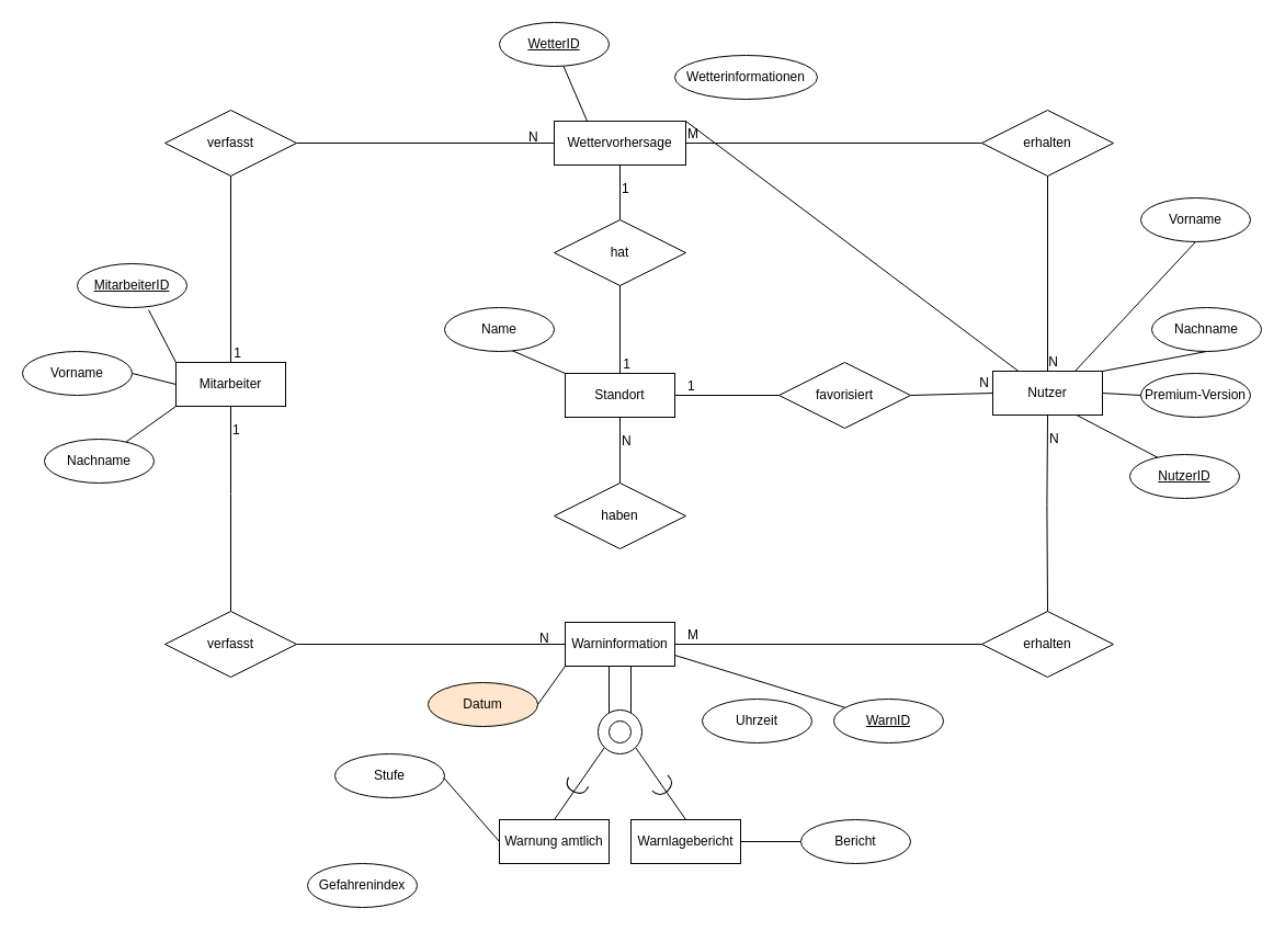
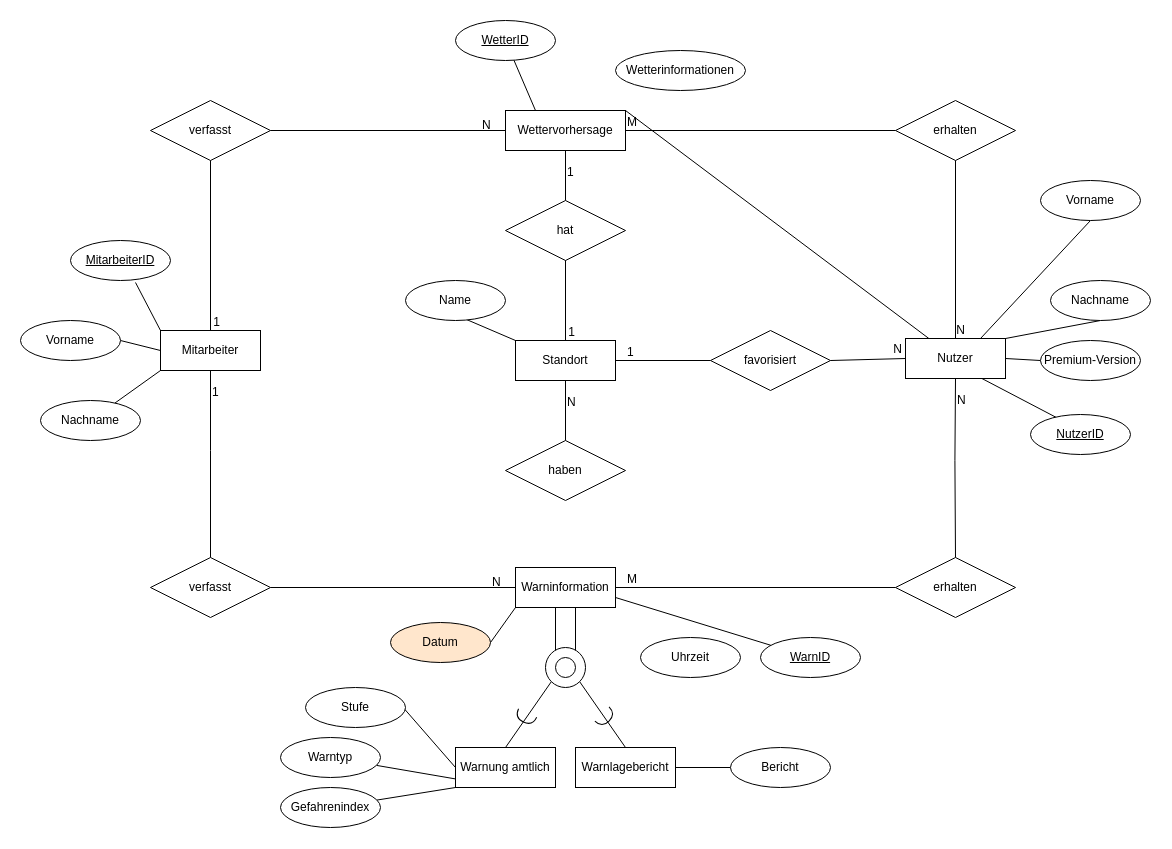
  <mxCell id="0" />
  <mxCell id="1" parent="0" />
  <mxCell id="2" value="" style="shape=partialRectangle;whiteSpace=wrap;html=1;left=0;right=0;fillColor=none;strokeColor=default;fontFamily=Helvetica;fontSize=12;fontColor=default;rotation=90;" vertex="1" parent="1"><mxGeometry x="540" y="622" width="50" height="20" as="geometry" /></mxCell>
  <mxCell id="3" value="" style="endArrow=none;html=1;rounded=0;entryX=0.5;entryY=0;entryDx=0;entryDy=0;exitX=0.5;exitY=1;exitDx=0;exitDy=0;" edge="1" parent="1" source="29" target="57"><mxGeometry relative="1" as="geometry"><mxPoint x="230" y="420" as="sourcePoint" /><mxPoint x="210" y="470" as="targetPoint" /><Array as="points"><mxPoint x="210" y="450" /></Array></mxGeometry></mxCell>
  <mxCell id="4" value="1" style="resizable=0;html=1;align=left;verticalAlign=bottom;" connectable="0" vertex="1" parent="3"><mxGeometry x="-1" relative="1" as="geometry"><mxPoint y="30" as="offset" /></mxGeometry></mxCell>
  <mxCell id="5" value="" style="endArrow=none;html=1;rounded=0;entryX=0.5;entryY=0;entryDx=0;entryDy=0;exitX=1;exitY=1;exitDx=0;exitDy=0;" edge="1" parent="1" source="7" target="34"><mxGeometry relative="1" as="geometry"><mxPoint x="570" y="667" as="sourcePoint" /><mxPoint x="670" y="427" as="targetPoint" /><Array as="points" /></mxGeometry></mxCell>
  <mxCell id="6" value="" style="endArrow=none;html=1;rounded=0;entryX=0.5;entryY=0;entryDx=0;entryDy=0;exitX=0;exitY=1;exitDx=0;exitDy=0;" edge="1" parent="1" source="7" target="25"><mxGeometry relative="1" as="geometry"><mxPoint x="530" y="667" as="sourcePoint" /><mxPoint x="590" y="687" as="targetPoint" /></mxGeometry></mxCell>
  <mxCell id="7" value="" style="ellipse;whiteSpace=wrap;html=1;aspect=fixed;" vertex="1" parent="1"><mxGeometry x="545" y="647" width="40" height="40" as="geometry" /></mxCell>
  <mxCell id="8" value="" style="ellipse;whiteSpace=wrap;html=1;aspect=fixed;" vertex="1" parent="1"><mxGeometry x="555" y="657" width="20" height="20" as="geometry" /></mxCell>
  <mxCell id="9" style="orthogonalLoop=1;jettySize=auto;html=1;exitX=0;exitY=0;exitDx=0;exitDy=0;entryX=1;entryY=1;entryDx=0;entryDy=0;fontFamily=Helvetica;fontSize=12;fontColor=default;startArrow=none;startFill=0;endArrow=none;endFill=0;rounded=0;strokeColor=default;" edge="1" parent="1" source="13" target="14"><mxGeometry relative="1" as="geometry" /></mxCell>
  <mxCell id="10" style="edgeStyle=none;rounded=0;orthogonalLoop=1;jettySize=auto;html=1;exitX=1;exitY=0;exitDx=0;exitDy=0;entryX=0.5;entryY=1;entryDx=0;entryDy=0;strokeColor=default;fontFamily=Helvetica;fontSize=12;fontColor=default;startArrow=none;startFill=0;endArrow=none;endFill=0;" edge="1" parent="1" source="13" target="37"><mxGeometry relative="1" as="geometry" /></mxCell>
  <mxCell id="11" style="edgeStyle=none;rounded=0;orthogonalLoop=1;jettySize=auto;html=1;exitX=0.75;exitY=0;exitDx=0;exitDy=0;entryX=0.5;entryY=1;entryDx=0;entryDy=0;strokeColor=default;fontFamily=Helvetica;fontSize=12;fontColor=default;startArrow=none;startFill=0;endArrow=none;endFill=0;" edge="1" parent="1" source="13" target="15"><mxGeometry relative="1" as="geometry" /></mxCell>
  <mxCell id="12" style="edgeStyle=none;rounded=0;orthogonalLoop=1;jettySize=auto;html=1;exitX=1;exitY=0.5;exitDx=0;exitDy=0;entryX=0;entryY=0.5;entryDx=0;entryDy=0;strokeColor=default;fontFamily=Helvetica;fontSize=12;fontColor=default;startArrow=none;startFill=0;endArrow=none;endFill=0;" edge="1" parent="1" source="13" target="38"><mxGeometry relative="1" as="geometry" /></mxCell>
  <mxCell id="13" value="Nutzer" style="whiteSpace=wrap;html=1;align=center;" vertex="1" parent="1"><mxGeometry x="905" y="338" width="100" height="40" as="geometry" /></mxCell>
  <mxCell id="14" value="NutzerID" style="ellipse;whiteSpace=wrap;html=1;align=center;fontStyle=4;" vertex="1" parent="1"><mxGeometry x="1030" y="414" width="100" height="40" as="geometry" /></mxCell>
  <mxCell id="15" value="Vorname&lt;span style=&quot;caret-color: rgba(0, 0, 0, 0); color: rgba(0, 0, 0, 0); font-family: monospace; font-size: 0px; text-align: start;&quot;&gt;%3CmxGraphModel%3E%3Croot%3E%3CmxCell%20id%3D%220%22%2F%3E%3CmxCell%20id%3D%221%22%20parent%3D%220%22%2F%3E%3CmxCell%20id%3D%222%22%20value%3D%22%22%20style%3D%22shape%3DrequiredInterface%3Bhtml%3D1%3BverticalLabelPosition%3Dbottom%3Bsketch%3D0%3BstrokeColor%3Ddefault%3BfontFamily%3DHelvetica%3BfontSize%3D12%3BfontColor%3Ddefault%3BfillColor%3Ddefault%3Brotation%3D115%3B%22%20vertex%3D%221%22%20parent%3D%221%22%3E%3CmxGeometry%20x%3D%22530%22%20y%3D%22600%22%20width%3D%2210%22%20height%3D%2220%22%20as%3D%22geometry%22%2F%3E%3C%2FmxCell%3E%3C%2Froot%3E%3C%2FmxGraphModel%3E&lt;/span&gt;" style="ellipse;whiteSpace=wrap;html=1;align=center;" vertex="1" parent="1"><mxGeometry x="1040" y="180" width="100" height="40" as="geometry" /></mxCell>
  <mxCell id="16" style="edgeStyle=none;rounded=0;orthogonalLoop=1;jettySize=auto;html=1;exitX=0.25;exitY=0;exitDx=0;exitDy=0;strokeColor=default;fontFamily=Helvetica;fontSize=12;fontColor=default;startArrow=none;startFill=0;endArrow=none;endFill=0;" edge="1" parent="1" source="18" target="39"><mxGeometry relative="1" as="geometry"><mxPoint x="535" y="70" as="targetPoint" /></mxGeometry></mxCell>
  <mxCell id="17" style="edgeStyle=none;rounded=0;orthogonalLoop=1;jettySize=auto;html=1;exitX=1;exitY=0;exitDx=0;exitDy=0;strokeColor=default;fontFamily=Helvetica;fontSize=12;fontColor=default;startArrow=none;startFill=0;endArrow=none;endFill=0;" edge="1" parent="1" source="18" target="13"><mxGeometry relative="1" as="geometry" /></mxCell>
  <mxCell id="18" value="Wettervorhersage" style="whiteSpace=wrap;html=1;align=center;" vertex="1" parent="1"><mxGeometry x="505" y="110" width="120" height="40" as="geometry" /></mxCell>
  <mxCell id="19" style="edgeStyle=none;rounded=0;orthogonalLoop=1;jettySize=auto;html=1;exitX=1;exitY=0.75;exitDx=0;exitDy=0;strokeColor=default;fontFamily=Helvetica;fontSize=12;fontColor=default;startArrow=none;startFill=0;endArrow=none;endFill=0;" edge="1" parent="1" source="21" target="45"><mxGeometry relative="1" as="geometry" /></mxCell>
  <mxCell id="20" style="edgeStyle=none;rounded=0;orthogonalLoop=1;jettySize=auto;html=1;entryX=1;entryY=0.5;entryDx=0;entryDy=0;strokeColor=default;fontFamily=Helvetica;fontSize=12;fontColor=default;startArrow=none;startFill=0;endArrow=none;endFill=0;exitX=0;exitY=1;exitDx=0;exitDy=0;" edge="1" parent="1" source="21" target="46"><mxGeometry relative="1" as="geometry"><mxPoint x="510" y="610" as="sourcePoint" /></mxGeometry></mxCell>
  <mxCell id="21" value="Warninformation" style="whiteSpace=wrap;html=1;align=center;" vertex="1" parent="1"><mxGeometry x="515" y="567" width="100" height="40" as="geometry" /></mxCell>
+ <mxCell id="22" style="edgeStyle=none;rounded=0;orthogonalLoop=1;jettySize=auto;html=1;exitX=0.5;exitY=1;exitDx=0;exitDy=0;strokeColor=default;fontFamily=Helvetica;fontSize=12;fontColor=default;startArrow=none;startFill=0;endArrow=none;endFill=0;" edge="1" parent="1" source="25" target="51"><mxGeometry relative="1" as="geometry" /></mxCell>
  <mxCell id="23" style="edgeStyle=none;rounded=0;orthogonalLoop=1;jettySize=auto;html=1;exitX=0;exitY=0.5;exitDx=0;exitDy=0;entryX=1;entryY=0;entryDx=0;entryDy=0;strokeColor=default;fontFamily=Helvetica;fontSize=12;fontColor=default;startArrow=none;startFill=0;endArrow=none;endFill=0;" edge="1" parent="1" source="25" target="50"><mxGeometry relative="1" as="geometry" /></mxCell>
+ <mxCell id="24" style="edgeStyle=none;rounded=0;orthogonalLoop=1;jettySize=auto;html=1;exitX=0;exitY=1;exitDx=0;exitDy=0;strokeColor=default;fontFamily=Helvetica;fontSize=12;fontColor=default;startArrow=none;startFill=0;endArrow=none;endFill=0;" edge="1" parent="1" source="25" target="49"><mxGeometry relative="1" as="geometry" /></mxCell>
  <mxCell id="25" value="Warnung amtlich" style="whiteSpace=wrap;html=1;align=center;" vertex="1" parent="1"><mxGeometry x="455" y="747" width="100" height="40" as="geometry" /></mxCell>
  <mxCell id="26" style="edgeStyle=none;rounded=0;orthogonalLoop=1;jettySize=auto;html=1;exitX=0;exitY=0;exitDx=0;exitDy=0;entryX=0.65;entryY=1.05;entryDx=0;entryDy=0;entryPerimeter=0;strokeColor=default;fontFamily=Helvetica;fontSize=12;fontColor=default;startArrow=none;startFill=0;endArrow=none;endFill=0;" edge="1" parent="1" source="29" target="42"><mxGeometry relative="1" as="geometry" /></mxCell>
  <mxCell id="27" style="edgeStyle=none;rounded=0;orthogonalLoop=1;jettySize=auto;html=1;exitX=0;exitY=0.5;exitDx=0;exitDy=0;entryX=1;entryY=0.5;entryDx=0;entryDy=0;strokeColor=default;fontFamily=Helvetica;fontSize=12;fontColor=default;startArrow=none;startFill=0;endArrow=none;endFill=0;" edge="1" parent="1" source="29" target="44"><mxGeometry relative="1" as="geometry" /></mxCell>
  <mxCell id="28" style="edgeStyle=none;rounded=0;orthogonalLoop=1;jettySize=auto;html=1;exitX=0;exitY=1;exitDx=0;exitDy=0;strokeColor=default;fontFamily=Helvetica;fontSize=12;fontColor=default;startArrow=none;startFill=0;endArrow=none;endFill=0;" edge="1" parent="1" source="29" target="43"><mxGeometry relative="1" as="geometry" /></mxCell>
  <mxCell id="29" value="Mitarbeiter" style="whiteSpace=wrap;html=1;align=center;" vertex="1" parent="1"><mxGeometry x="160" y="330" width="100" height="40" as="geometry" /></mxCell>
  <mxCell id="30" style="edgeStyle=none;rounded=0;orthogonalLoop=1;jettySize=auto;html=1;exitX=0;exitY=0;exitDx=0;exitDy=0;entryX=0.61;entryY=0.975;entryDx=0;entryDy=0;entryPerimeter=0;strokeColor=default;fontFamily=Helvetica;fontSize=12;fontColor=default;startArrow=none;startFill=0;endArrow=none;endFill=0;" edge="1" parent="1" source="32" target="41"><mxGeometry relative="1" as="geometry" /></mxCell>
  <mxCell id="31" value="" style="edgeStyle=none;rounded=0;orthogonalLoop=1;jettySize=auto;html=1;strokeColor=default;fontFamily=Helvetica;fontSize=12;fontColor=default;startArrow=none;startFill=0;endArrow=none;endFill=0;" edge="1" parent="1" source="32" target="53"><mxGeometry relative="1" as="geometry" /></mxCell>
  <mxCell id="32" value="Standort" style="whiteSpace=wrap;html=1;align=center;" vertex="1" parent="1"><mxGeometry x="515" y="340" width="100" height="40" as="geometry" /></mxCell>
  <mxCell id="33" style="edgeStyle=none;rounded=0;orthogonalLoop=1;jettySize=auto;html=1;exitX=1;exitY=0.5;exitDx=0;exitDy=0;entryX=0;entryY=0.5;entryDx=0;entryDy=0;strokeColor=default;fontFamily=Helvetica;fontSize=12;fontColor=default;startArrow=none;startFill=0;endArrow=none;endFill=0;" edge="1" parent="1" source="34" target="48"><mxGeometry relative="1" as="geometry" /></mxCell>
  <mxCell id="34" value="Warnlagebericht" style="whiteSpace=wrap;html=1;align=center;" vertex="1" parent="1"><mxGeometry x="575" y="747" width="100" height="40" as="geometry" /></mxCell>
  <mxCell id="35" value="" style="shape=requiredInterface;html=1;verticalLabelPosition=bottom;sketch=0;strokeColor=default;fontFamily=Helvetica;fontSize=12;fontColor=default;fillColor=default;rotation=115;" vertex="1" parent="1"><mxGeometry x="520" y="707" width="10" height="20" as="geometry" /></mxCell>
  <mxCell id="36" value="" style="shape=requiredInterface;html=1;verticalLabelPosition=bottom;sketch=0;strokeColor=default;fontFamily=Helvetica;fontSize=12;fontColor=default;fillColor=default;rotation=45;" vertex="1" parent="1"><mxGeometry x="600" y="707" width="10" height="20" as="geometry" /></mxCell>
  <mxCell id="37" value="Nachname" style="ellipse;whiteSpace=wrap;html=1;align=center;" vertex="1" parent="1"><mxGeometry x="1050" y="280" width="100" height="40" as="geometry" /></mxCell>
  <mxCell id="38" value="Premium-Version" style="ellipse;whiteSpace=wrap;html=1;align=center;" vertex="1" parent="1"><mxGeometry x="1040" y="340" width="100" height="40" as="geometry" /></mxCell>
  <mxCell id="39" value="WetterID" style="ellipse;whiteSpace=wrap;html=1;align=center;fontStyle=4;" vertex="1" parent="1"><mxGeometry x="455" y="20" width="100" height="40" as="geometry" /></mxCell>
  <mxCell id="40" value="Wetterinformationen" style="ellipse;whiteSpace=wrap;html=1;align=center;" vertex="1" parent="1"><mxGeometry x="615" y="50" width="130" height="40" as="geometry" /></mxCell>
  <mxCell id="41" value="Name" style="ellipse;whiteSpace=wrap;html=1;align=center;" vertex="1" parent="1"><mxGeometry x="405" y="280" width="100" height="40" as="geometry" /></mxCell>
  <mxCell id="42" value="MitarbeiterID" style="ellipse;whiteSpace=wrap;html=1;align=center;fontStyle=4;" vertex="1" parent="1"><mxGeometry x="70" y="240" width="100" height="40" as="geometry" /></mxCell>
  <mxCell id="43" value="Nachname" style="ellipse;whiteSpace=wrap;html=1;align=center;" vertex="1" parent="1"><mxGeometry x="40" y="400" width="100" height="40" as="geometry" /></mxCell>
  <mxCell id="44" value="Vorname" style="ellipse;whiteSpace=wrap;html=1;align=center;" vertex="1" parent="1"><mxGeometry x="20" y="320" width="100" height="40" as="geometry" /></mxCell>
  <mxCell id="45" value="WarnID" style="ellipse;whiteSpace=wrap;html=1;align=center;fontStyle=4;" vertex="1" parent="1"><mxGeometry x="760" y="637" width="100" height="40" as="geometry" /></mxCell>
  <mxCell id="46" value="Datum" style="ellipse;whiteSpace=wrap;html=1;align=center;fillColor=#ffe6cc;" vertex="1" parent="1"><mxGeometry x="390" y="622" width="100" height="40" as="geometry" /></mxCell>
  <mxCell id="47" value="Uhrzeit" style="ellipse;whiteSpace=wrap;html=1;align=center;" vertex="1" parent="1"><mxGeometry x="640" y="637" width="100" height="40" as="geometry" /></mxCell>
  <mxCell id="48" value="Bericht" style="ellipse;whiteSpace=wrap;html=1;align=center;" vertex="1" parent="1"><mxGeometry x="730" y="747" width="100" height="40" as="geometry" /></mxCell>
  <mxCell id="49" value="Gefahrenindex" style="ellipse;whiteSpace=wrap;html=1;align=center;" vertex="1" parent="1"><mxGeometry x="280" y="787" width="100" height="40" as="geometry" /></mxCell>
  <mxCell id="50" value="Stufe" style="ellipse;whiteSpace=wrap;html=1;align=center;" vertex="1" parent="1"><mxGeometry x="305" y="687" width="100" height="40" as="geometry" /></mxCell>
+ <mxCell id="51" value="Warntyp" style="ellipse;whiteSpace=wrap;html=1;align=center;" vertex="1" parent="1"><mxGeometry x="280" y="737" width="100" height="40" as="geometry" /></mxCell>
  <mxCell id="52" value="erhalten" style="shape=rhombus;perimeter=rhombusPerimeter;whiteSpace=wrap;html=1;align=center;" vertex="1" parent="1"><mxGeometry x="895" y="100" width="120" height="60" as="geometry" /></mxCell>
  <mxCell id="53" value="hat" style="shape=rhombus;perimeter=rhombusPerimeter;whiteSpace=wrap;html=1;align=center;" vertex="1" parent="1"><mxGeometry x="505" y="200" width="120" height="60" as="geometry" /></mxCell>
  <mxCell id="54" value="haben" style="shape=rhombus;perimeter=rhombusPerimeter;whiteSpace=wrap;html=1;align=center;" vertex="1" parent="1"><mxGeometry x="505" y="440" width="120" height="60" as="geometry" /></mxCell>
  <mxCell id="55" value="erhalten" style="shape=rhombus;perimeter=rhombusPerimeter;whiteSpace=wrap;html=1;align=center;" vertex="1" parent="1"><mxGeometry x="895" y="557" width="120" height="60" as="geometry" /></mxCell>
  <mxCell id="56" value="verfasst" style="shape=rhombus;perimeter=rhombusPerimeter;whiteSpace=wrap;html=1;align=center;" vertex="1" parent="1"><mxGeometry x="150" y="100" width="120" height="60" as="geometry" /></mxCell>
  <mxCell id="57" value="verfasst" style="shape=rhombus;perimeter=rhombusPerimeter;whiteSpace=wrap;html=1;align=center;" vertex="1" parent="1"><mxGeometry x="150" y="557" width="120" height="60" as="geometry" /></mxCell>
  <mxCell id="58" value="favorisiert" style="shape=rhombus;perimeter=rhombusPerimeter;whiteSpace=wrap;html=1;align=center;" vertex="1" parent="1"><mxGeometry x="710" y="330" width="120" height="60" as="geometry" /></mxCell>
  <mxCell id="59" style="edgeStyle=none;rounded=0;orthogonalLoop=1;jettySize=auto;html=1;exitX=1;exitY=0;exitDx=0;exitDy=0;entryX=1;entryY=0.5;entryDx=0;entryDy=0;strokeColor=default;fontFamily=Helvetica;fontSize=12;fontColor=default;startArrow=none;startFill=0;endArrow=none;endFill=0;" edge="1" parent="1" source="21" target="21"><mxGeometry relative="1" as="geometry" /></mxCell>
  <mxCell id="60" value="" style="endArrow=none;html=1;rounded=0;entryX=0.5;entryY=0;entryDx=0;entryDy=0;" edge="1" parent="1" source="56" target="29"><mxGeometry relative="1" as="geometry"><mxPoint x="278.82" y="169" as="sourcePoint" /><mxPoint x="278.82" y="351" as="targetPoint" /><Array as="points" /></mxGeometry></mxCell>
  <mxCell id="61" value="1" style="resizable=0;html=1;align=right;verticalAlign=bottom;" connectable="0" vertex="1" parent="60"><mxGeometry x="1" relative="1" as="geometry"><mxPoint x="10" as="offset" /></mxGeometry></mxCell>
  <mxCell id="62" value="" style="endArrow=none;html=1;rounded=0;exitX=0.5;exitY=1;exitDx=0;exitDy=0;entryX=0.5;entryY=0;entryDx=0;entryDy=0;" edge="1" parent="1" source="13" target="55"><mxGeometry relative="1" as="geometry"><mxPoint x="930" y="410" as="sourcePoint" /><mxPoint x="990" y="540" as="targetPoint" /><Array as="points"><mxPoint x="954.41" y="460" /></Array></mxGeometry></mxCell>
  <mxCell id="63" value="N" style="resizable=0;html=1;align=left;verticalAlign=bottom;" connectable="0" vertex="1" parent="62"><mxGeometry x="-1" relative="1" as="geometry"><mxPoint y="30" as="offset" /></mxGeometry></mxCell>
  <mxCell id="64" value="" style="endArrow=none;html=1;rounded=0;entryX=0.5;entryY=0;entryDx=0;entryDy=0;exitX=0.5;exitY=1;exitDx=0;exitDy=0;" edge="1" parent="1" source="52" target="13"><mxGeometry relative="1" as="geometry"><mxPoint x="860" y="150" as="sourcePoint" /><mxPoint x="860" y="332" as="targetPoint" /><Array as="points" /></mxGeometry></mxCell>
  <mxCell id="65" value="N" style="resizable=0;html=1;align=right;verticalAlign=bottom;" connectable="0" vertex="1" parent="64"><mxGeometry x="1" relative="1" as="geometry"><mxPoint x="10" as="offset" /></mxGeometry></mxCell>
  <mxCell id="66" value="" style="endArrow=none;html=1;rounded=0;entryX=0.5;entryY=0;entryDx=0;entryDy=0;exitX=0.5;exitY=1;exitDx=0;exitDy=0;" edge="1" parent="1" source="32" target="54"><mxGeometry relative="1" as="geometry"><mxPoint x="260" y="420" as="sourcePoint" /><mxPoint x="260" y="602" as="targetPoint" /><Array as="points" /></mxGeometry></mxCell>
  <mxCell id="67" value="N" style="resizable=0;html=1;align=left;verticalAlign=bottom;" connectable="0" vertex="1" parent="66"><mxGeometry x="-1" relative="1" as="geometry"><mxPoint y="30" as="offset" /></mxGeometry></mxCell>
  <mxCell id="68" value="" style="endArrow=none;html=1;rounded=0;entryX=0.5;entryY=0;entryDx=0;entryDy=0;exitX=0.5;exitY=1;exitDx=0;exitDy=0;" edge="1" parent="1" source="53" target="32"><mxGeometry relative="1" as="geometry"><mxPoint x="270" y="430" as="sourcePoint" /><mxPoint x="270" y="612" as="targetPoint" /><Array as="points" /></mxGeometry></mxCell>
  <mxCell id="69" value="1" style="resizable=0;html=1;align=right;verticalAlign=bottom;" connectable="0" vertex="1" parent="68"><mxGeometry x="1" relative="1" as="geometry"><mxPoint x="10" as="offset" /></mxGeometry></mxCell>
  <mxCell id="70" value="" style="endArrow=none;html=1;rounded=0;entryX=0.5;entryY=0;entryDx=0;entryDy=0;exitX=0.5;exitY=1;exitDx=0;exitDy=0;" edge="1" parent="1" source="18" target="53"><mxGeometry relative="1" as="geometry"><mxPoint x="280" y="440" as="sourcePoint" /><mxPoint x="280" y="622" as="targetPoint" /><Array as="points" /></mxGeometry></mxCell>
  <mxCell id="71" value="1" style="resizable=0;html=1;align=left;verticalAlign=bottom;" connectable="0" vertex="1" parent="70"><mxGeometry x="-1" relative="1" as="geometry"><mxPoint y="30" as="offset" /></mxGeometry></mxCell>
  <mxCell id="72" value="" style="endArrow=none;html=1;rounded=0;entryX=1;entryY=0.5;entryDx=0;entryDy=0;exitX=0;exitY=0.5;exitDx=0;exitDy=0;" edge="1" parent="1" source="21" target="57"><mxGeometry relative="1" as="geometry"><mxPoint x="460" y="570" as="sourcePoint" /><mxPoint x="270" y="622" as="targetPoint" /><Array as="points" /></mxGeometry></mxCell>
  <mxCell id="73" value="N" style="resizable=0;html=1;align=left;verticalAlign=bottom;" connectable="0" vertex="1" parent="72"><mxGeometry x="-1" relative="1" as="geometry"><mxPoint x="-25" y="3" as="offset" /></mxGeometry></mxCell>
  <mxCell id="74" value="" style="endArrow=none;html=1;rounded=0;entryX=1;entryY=0.5;entryDx=0;entryDy=0;" edge="1" parent="1" source="18" target="56"><mxGeometry relative="1" as="geometry"><mxPoint x="515" y="129.41" as="sourcePoint" /><mxPoint x="270" y="129.41" as="targetPoint" /><Array as="points" /></mxGeometry></mxCell>
  <mxCell id="75" value="N" style="resizable=0;html=1;align=left;verticalAlign=bottom;" connectable="0" vertex="1" parent="74"><mxGeometry x="-1" relative="1" as="geometry"><mxPoint x="-25" y="3" as="offset" /></mxGeometry></mxCell>
  <mxCell id="76" value="" style="endArrow=none;html=1;rounded=0;entryX=1;entryY=0.5;entryDx=0;entryDy=0;exitX=0;exitY=0.5;exitDx=0;exitDy=0;" edge="1" parent="1" source="55" target="21"><mxGeometry relative="1" as="geometry"><mxPoint x="515" y="140" as="sourcePoint" /><mxPoint x="280" y="140" as="targetPoint" /><Array as="points" /></mxGeometry></mxCell>
  <mxCell id="77" value="M" style="resizable=0;html=1;align=left;verticalAlign=bottom;" connectable="0" vertex="1" parent="76"><mxGeometry x="-1" relative="1" as="geometry"><mxPoint x="-270" as="offset" /></mxGeometry></mxCell>
  <mxCell id="78" value="" style="endArrow=none;html=1;rounded=0;entryX=1;entryY=0.5;entryDx=0;entryDy=0;exitX=0;exitY=0.5;exitDx=0;exitDy=0;" edge="1" parent="1" source="52" target="18"><mxGeometry relative="1" as="geometry"><mxPoint x="920" y="150" as="sourcePoint" /><mxPoint x="640" y="150" as="targetPoint" /><Array as="points" /></mxGeometry></mxCell>
  <mxCell id="79" value="M" style="resizable=0;html=1;align=left;verticalAlign=bottom;" connectable="0" vertex="1" parent="78"><mxGeometry x="-1" relative="1" as="geometry"><mxPoint x="-270" as="offset" /></mxGeometry></mxCell>
  <mxCell id="80" value="" style="endArrow=none;html=1;rounded=0;entryX=1;entryY=0.5;entryDx=0;entryDy=0;exitX=0;exitY=0.5;exitDx=0;exitDy=0;" edge="1" parent="1" source="13" target="58"><mxGeometry relative="1" as="geometry"><mxPoint x="915" y="607" as="sourcePoint" /><mxPoint x="635" y="607" as="targetPoint" /><Array as="points" /></mxGeometry></mxCell>
  <mxCell id="81" value="N" style="resizable=0;html=1;align=right;verticalAlign=bottom;" connectable="0" vertex="1" parent="1"><mxGeometry x="975" y="347.647" as="geometry"><mxPoint x="-73" y="9" as="offset" /></mxGeometry></mxCell>
  <mxCell id="82" value="" style="endArrow=none;html=1;rounded=0;exitX=0;exitY=0.5;exitDx=0;exitDy=0;" edge="1" parent="1" source="58" target="32"><mxGeometry relative="1" as="geometry"><mxPoint x="905" y="597" as="sourcePoint" /><mxPoint x="610" y="360" as="targetPoint" /><Array as="points" /></mxGeometry></mxCell>
  <mxCell id="83" value="1" style="resizable=0;html=1;align=left;verticalAlign=bottom;" connectable="0" vertex="1" parent="82"><mxGeometry x="-1" relative="1" as="geometry"><mxPoint x="-85" as="offset" /></mxGeometry></mxCell>
